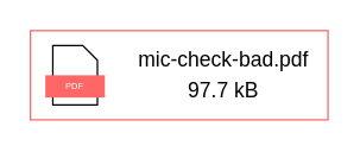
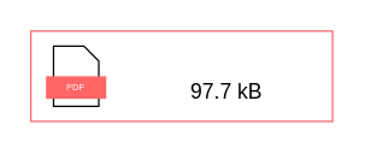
  <mxCell id="0" />
  <mxCell id="1" parent="0" />
  <mxCell id="2" value="" style="whiteSpace=wrap;html=1;fontSize=6;strokeColor=#FF6666;" parent="1" vertex="1"><mxGeometry x="20" y="20" width="200" height="60" as="geometry" /></mxCell>
  <mxCell id="3" value="" style="verticalLabelPosition=bottom;verticalAlign=top;html=1;shape=mxgraph.basic.polygon;polyCoords=[[0,0],[0.67,0],[1,0.25],[1,1],[0,1]];polyline=0;fontSize=6;" parent="1" vertex="1"><mxGeometry x="35" y="30" width="30" height="40" as="geometry" /></mxCell>
  <mxCell id="4" value="&lt;font style=&quot;font-size: 6px;&quot;&gt;PDF&lt;/font&gt;" style="rounded=0;whiteSpace=wrap;html=1;verticalAlign=middle;fontSize=6;strokeColor=none;fillColor=#FF6666;fontColor=#FFFFFF;" parent="1" vertex="1"><mxGeometry x="30" y="50" width="40" height="15" as="geometry" /></mxCell>
- <mxCell id="5" value="mic-check-bad.pdf" style="whiteSpace=wrap;html=1;fontSize=14;strokeColor=none;fillColor=none;" parent="1" vertex="1"><mxGeometry x="80" y="30" width="140" height="20" as="geometry" /></mxCell>
  <mxCell id="6" value="97.7 kB" style="whiteSpace=wrap;html=1;fontSize=14;strokeColor=none;fillColor=none;" parent="1" vertex="1"><mxGeometry x="80" y="50" width="140" height="20" as="geometry" /></mxCell>
